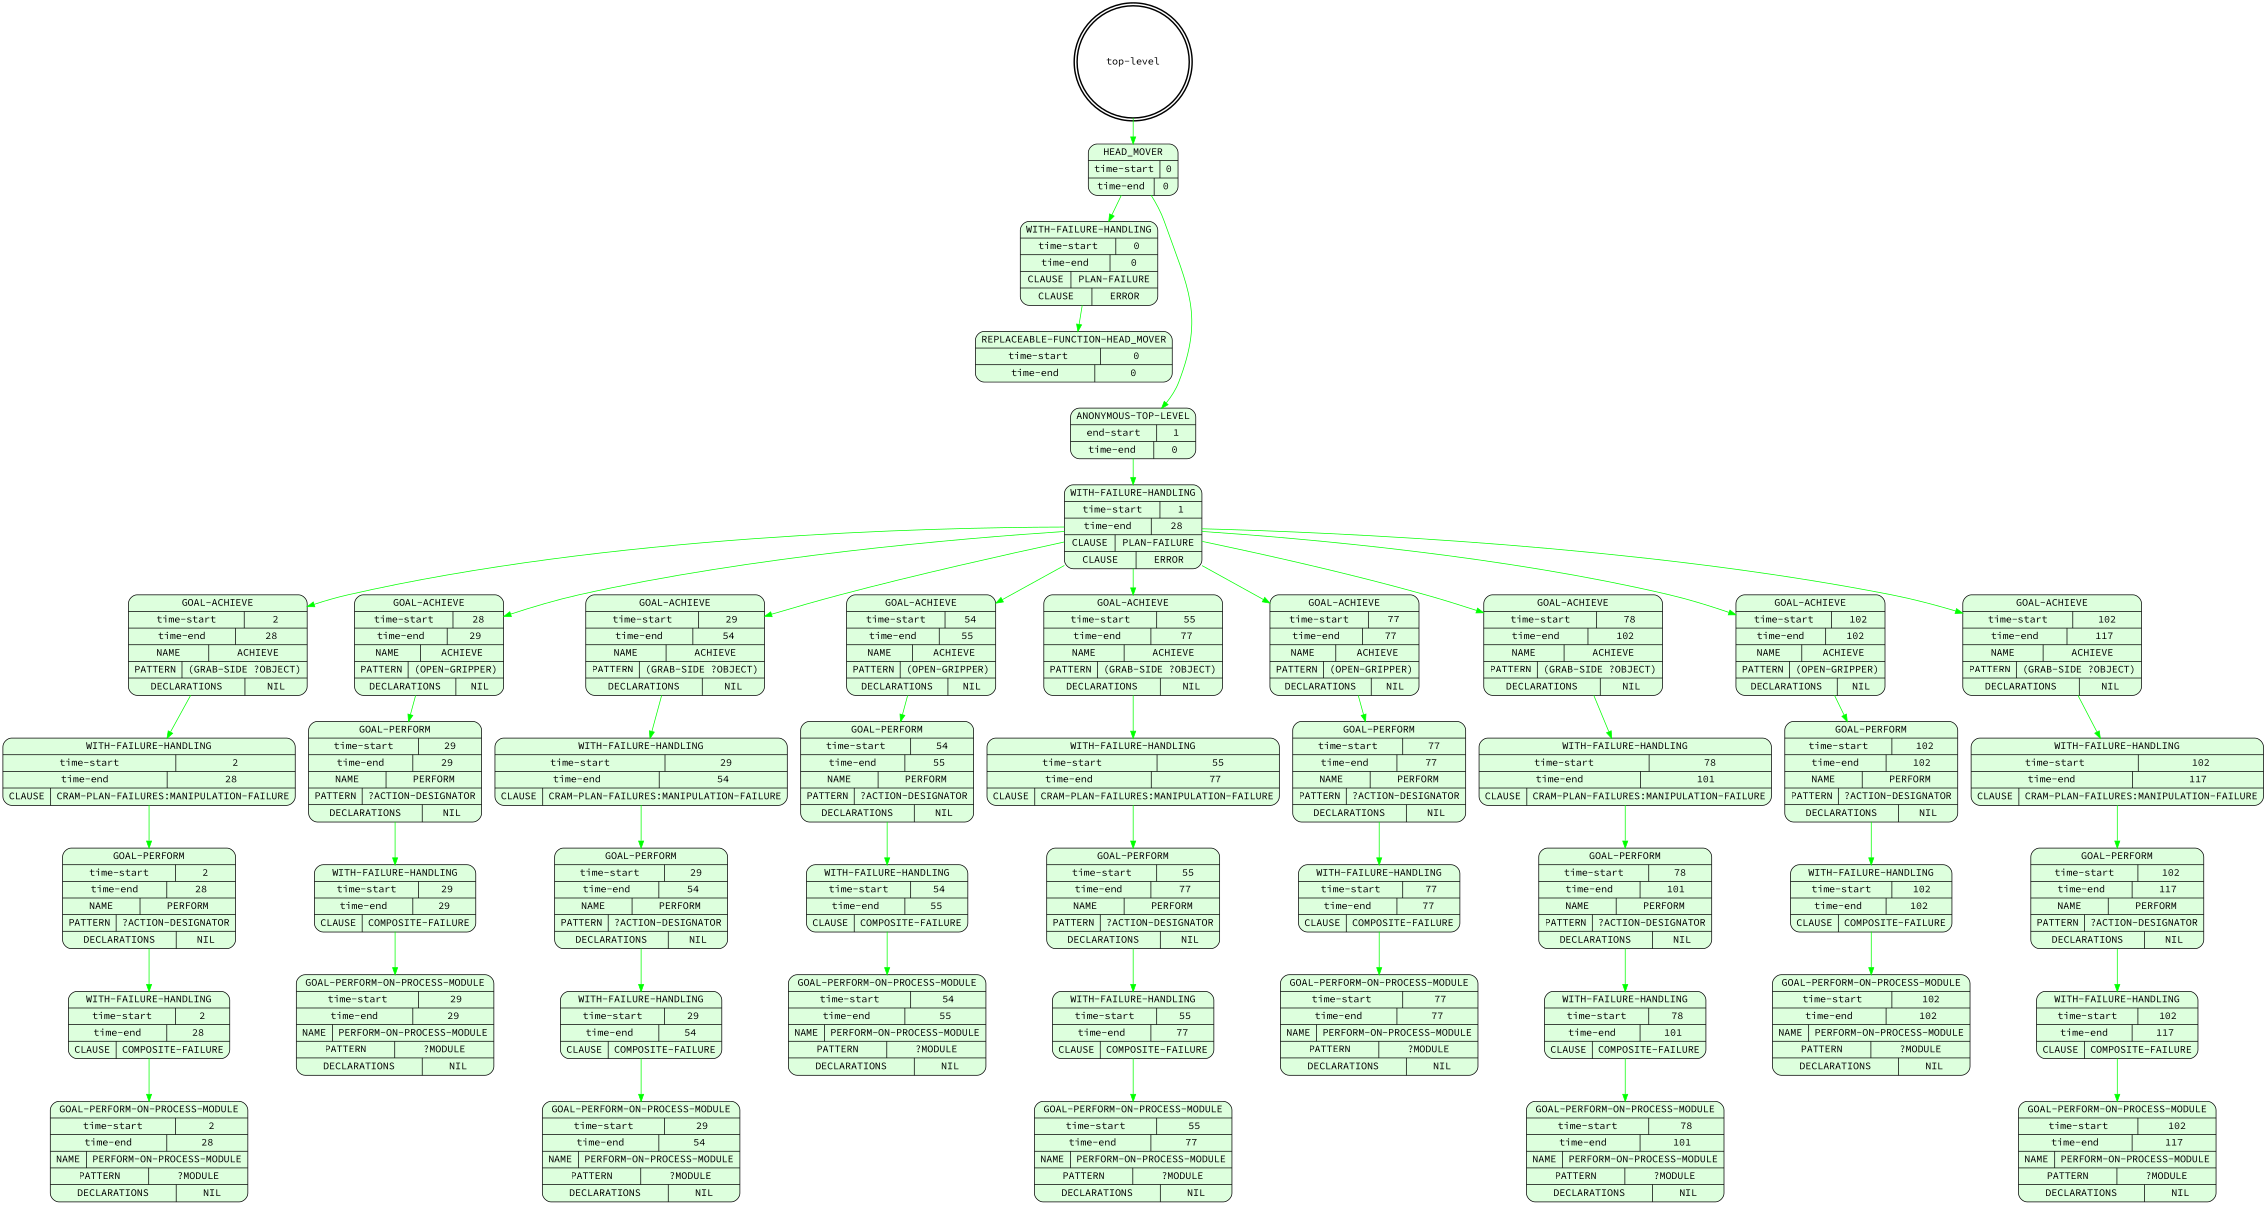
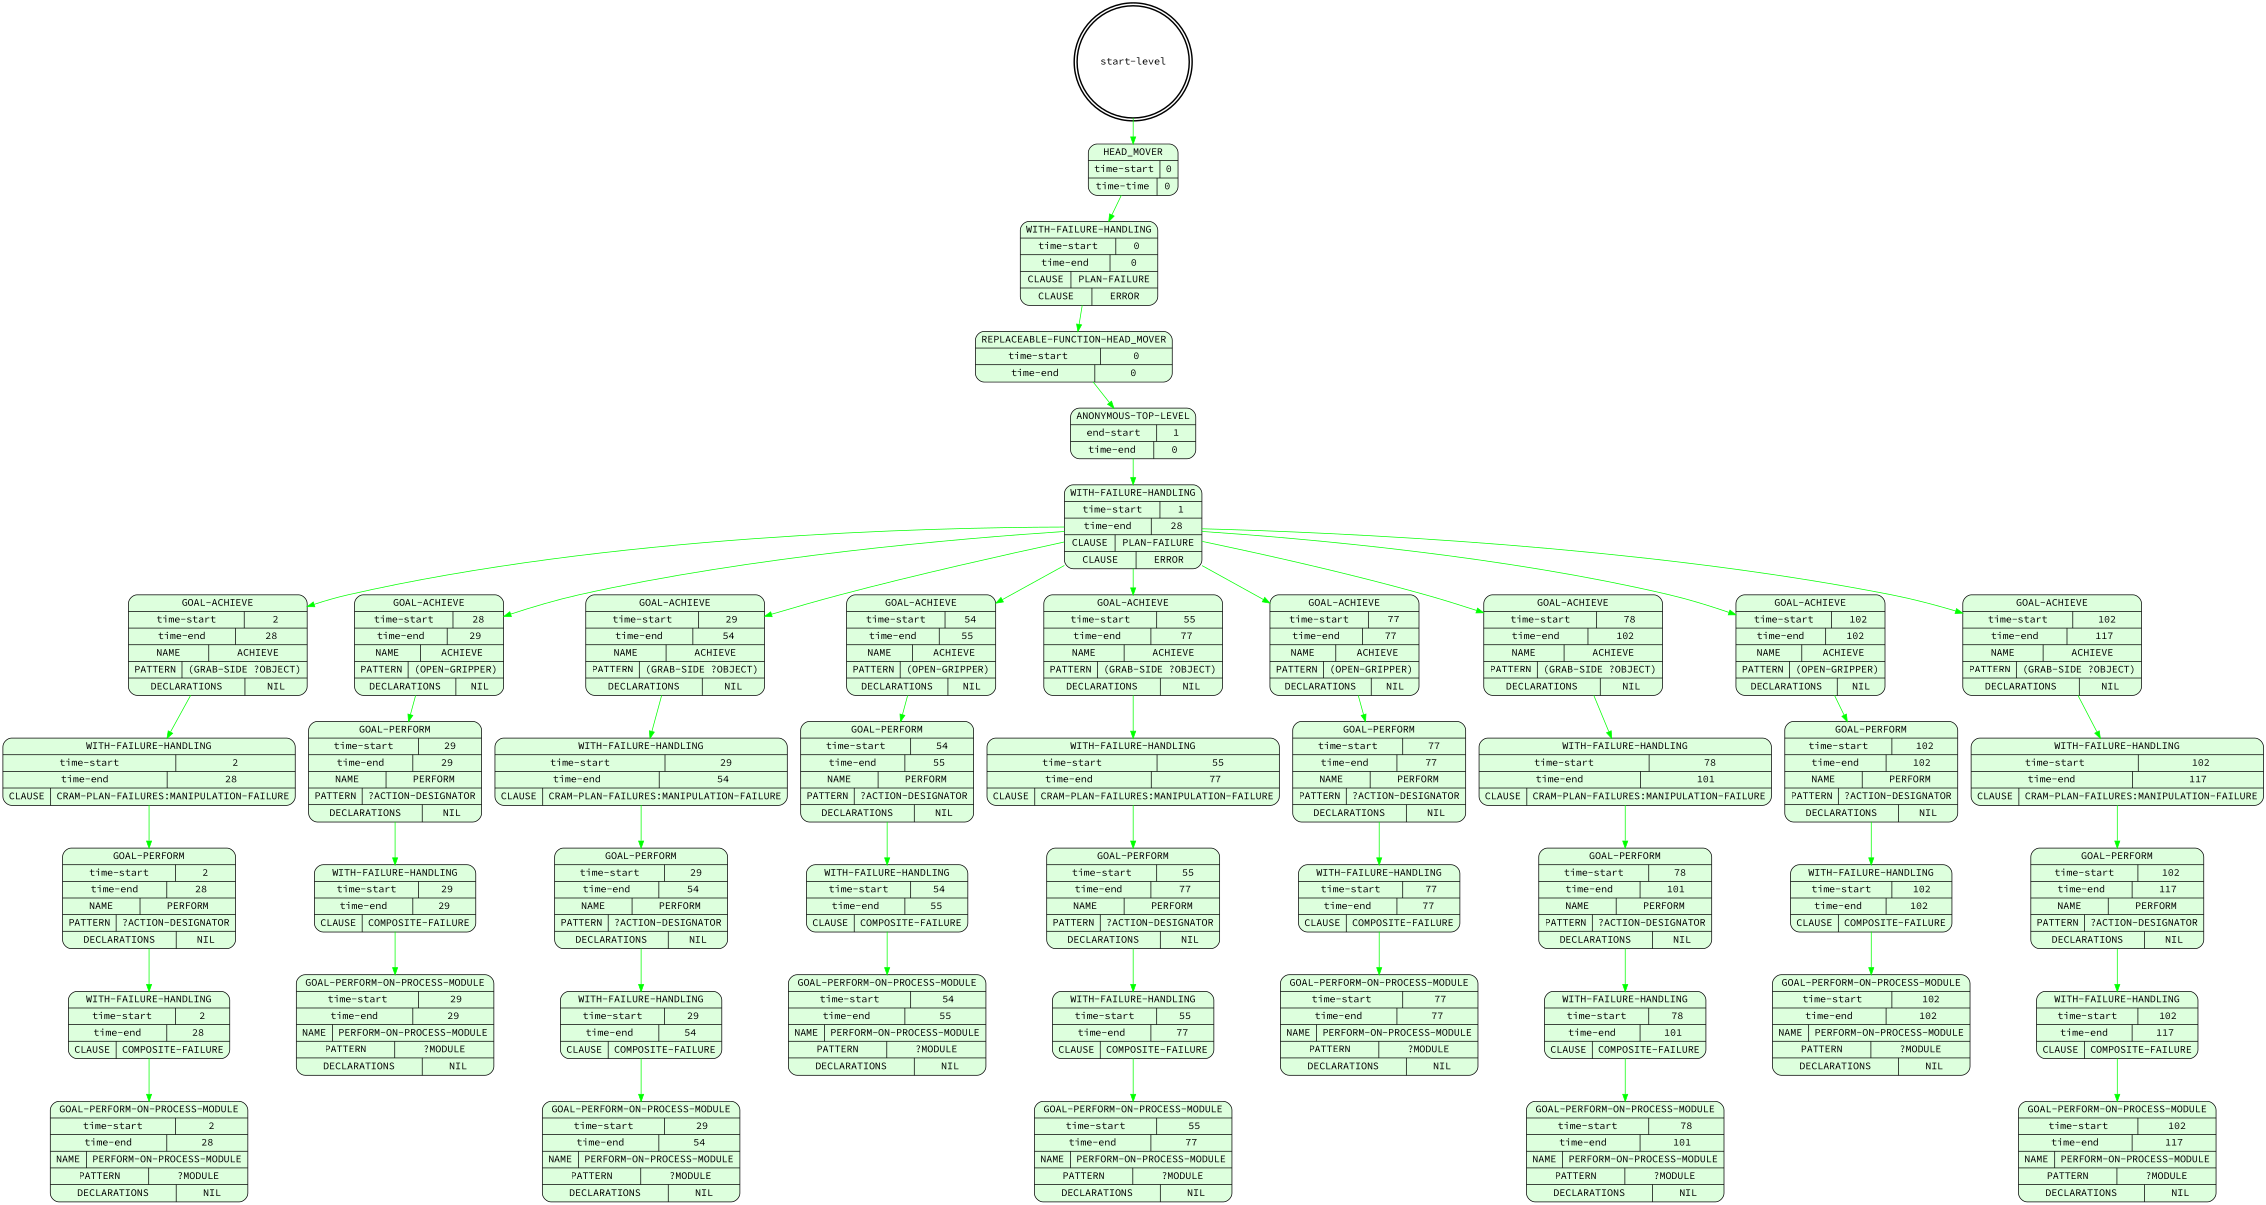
  digraph {
    fontname="Source Code Pro"
    node [fontname="Source Code Pro" shape=Mrecord style=filled fillcolor="#ddffdd"]
    edge [color=green fontname="Source Code Pro"]
-   n1 [label="top-level" shape=doublecircle style=bold fillcolor=""]
-   n2 [label="{HEAD_MOVER|{time-start | 0}|{time-end | 0}}"]
+   n1 [label="start-level" shape=doublecircle style=bold fillcolor=""]
+   n2 [label="{HEAD_MOVER|{time-start | 0}|{time-time | 0}}"]
    n3 [label="{WITH-FAILURE-HANDLING|{time-start | 0}|{time-end | 0}|{CLAUSE | PLAN-FAILURE}|{CLAUSE | ERROR}}"]
    n4 [label="{REPLACEABLE-FUNCTION-HEAD_MOVER|{time-start | 0}|{time-end | 0}}"]
    n5 [label="{ANONYMOUS-TOP-LEVEL|{end-start | 1}|{time-end | 0}}"]
    n6 [label="{WITH-FAILURE-HANDLING|{time-start | 1}|{time-end | 28}|{CLAUSE | PLAN-FAILURE}|{CLAUSE | ERROR}}"]
    n7 [label="{GOAL-ACHIEVE|{time-start | 2}|{time-end | 28}|{NAME | ACHIEVE}|{PATTERN | (GRAB-SIDE ?OBJECT)}|{DECLARATIONS | NIL}}"]
    n8 [label="{GOAL-ACHIEVE|{time-start | 28}|{time-end | 29}|{NAME | ACHIEVE}|{PATTERN | (OPEN-GRIPPER)}|{DECLARATIONS | NIL}}"]
    n9 [label="{GOAL-ACHIEVE|{time-start | 29}|{time-end | 54}|{NAME | ACHIEVE}|{PATTERN | (GRAB-SIDE ?OBJECT)}|{DECLARATIONS | NIL}}"]
    n10 [label="{GOAL-ACHIEVE|{time-start | 54}|{time-end | 55}|{NAME | ACHIEVE}|{PATTERN | (OPEN-GRIPPER)}|{DECLARATIONS | NIL}}"]
    n11 [label="{GOAL-ACHIEVE|{time-start | 55}|{time-end | 77}|{NAME | ACHIEVE}|{PATTERN | (GRAB-SIDE ?OBJECT)}|{DECLARATIONS | NIL}}"]
    n12 [label="{GOAL-ACHIEVE|{time-start | 77}|{time-end | 77}|{NAME | ACHIEVE}|{PATTERN | (OPEN-GRIPPER)}|{DECLARATIONS | NIL}}"]
    n13 [label="{GOAL-ACHIEVE|{time-start | 78}|{time-end | 102}|{NAME | ACHIEVE}|{PATTERN | (GRAB-SIDE ?OBJECT)}|{DECLARATIONS | NIL}}"]
    n14 [label="{GOAL-ACHIEVE|{time-start | 102}|{time-end | 102}|{NAME | ACHIEVE}|{PATTERN | (OPEN-GRIPPER)}|{DECLARATIONS | NIL}}"]
    n15 [label="{GOAL-ACHIEVE|{time-start | 102}|{time-end | 117}|{NAME | ACHIEVE}|{PATTERN | (GRAB-SIDE ?OBJECT)}|{DECLARATIONS | NIL}}"]
    n16 [label="{WITH-FAILURE-HANDLING|{time-start | 2}|{time-end | 28}|{CLAUSE | CRAM-PLAN-FAILURES:MANIPULATION-FAILURE}}"]
    n17 [label="{GOAL-PERFORM|{time-start | 29}|{time-end | 29}|{NAME | PERFORM}|{PATTERN | ?ACTION-DESIGNATOR}|{DECLARATIONS | NIL}}"]
    n18 [label="{WITH-FAILURE-HANDLING|{time-start | 29}|{time-end | 54}|{CLAUSE | CRAM-PLAN-FAILURES:MANIPULATION-FAILURE}}"]
    n19 [label="{GOAL-PERFORM|{time-start | 54}|{time-end | 55}|{NAME | PERFORM}|{PATTERN | ?ACTION-DESIGNATOR}|{DECLARATIONS | NIL}}"]
    n20 [label="{WITH-FAILURE-HANDLING|{time-start | 55}|{time-end | 77}|{CLAUSE | CRAM-PLAN-FAILURES:MANIPULATION-FAILURE}}"]
    n21 [label="{GOAL-PERFORM|{time-start | 77}|{time-end | 77}|{NAME | PERFORM}|{PATTERN | ?ACTION-DESIGNATOR}|{DECLARATIONS | NIL}}"]
    n22 [label="{WITH-FAILURE-HANDLING|{time-start | 78}|{time-end | 101}|{CLAUSE | CRAM-PLAN-FAILURES:MANIPULATION-FAILURE}}"]
    n23 [label="{GOAL-PERFORM|{time-start | 102}|{time-end | 102}|{NAME | PERFORM}|{PATTERN | ?ACTION-DESIGNATOR}|{DECLARATIONS | NIL}}"]
    n24 [label="{WITH-FAILURE-HANDLING|{time-start | 102}|{time-end | 117}|{CLAUSE | CRAM-PLAN-FAILURES:MANIPULATION-FAILURE}}"]
    n25 [label="{GOAL-PERFORM|{time-start | 2}|{time-end | 28}|{NAME | PERFORM}|{PATTERN | ?ACTION-DESIGNATOR}|{DECLARATIONS | NIL}}"]
    n26 [label="{WITH-FAILURE-HANDLING|{time-start | 2}|{time-end | 28}|{CLAUSE | COMPOSITE-FAILURE}}"]
    n27 [label="{GOAL-PERFORM-ON-PROCESS-MODULE|{time-start | 2}|{time-end | 28}|{NAME | PERFORM-ON-PROCESS-MODULE}|{PATTERN | ?MODULE}|{DECLARATIONS | NIL}}"]
    n28 [label="{WITH-FAILURE-HANDLING|{time-start | 29}|{time-end | 29}|{CLAUSE | COMPOSITE-FAILURE}}"]
    n29 [label="{GOAL-PERFORM-ON-PROCESS-MODULE|{time-start | 29}|{time-end | 29}|{NAME | PERFORM-ON-PROCESS-MODULE}|{PATTERN | ?MODULE}|{DECLARATIONS | NIL}}"]
    n30 [label="{GOAL-PERFORM|{time-start | 29}|{time-end | 54}|{NAME | PERFORM}|{PATTERN | ?ACTION-DESIGNATOR}|{DECLARATIONS | NIL}}"]
    n31 [label="{WITH-FAILURE-HANDLING|{time-start | 29}|{time-end | 54}|{CLAUSE | COMPOSITE-FAILURE}}"]
    n32 [label="{GOAL-PERFORM-ON-PROCESS-MODULE|{time-start | 29}|{time-end | 54}|{NAME | PERFORM-ON-PROCESS-MODULE}|{PATTERN | ?MODULE}|{DECLARATIONS | NIL}}"]
    n33 [label="{WITH-FAILURE-HANDLING|{time-start | 54}|{time-end | 55}|{CLAUSE | COMPOSITE-FAILURE}}"]
    n34 [label="{GOAL-PERFORM-ON-PROCESS-MODULE|{time-start | 54}|{time-end | 55}|{NAME | PERFORM-ON-PROCESS-MODULE}|{PATTERN | ?MODULE}|{DECLARATIONS | NIL}}"]
    n35 [label="{GOAL-PERFORM|{time-start | 55}|{time-end | 77}|{NAME | PERFORM}|{PATTERN | ?ACTION-DESIGNATOR}|{DECLARATIONS | NIL}}"]
    n36 [label="{WITH-FAILURE-HANDLING|{time-start | 55}|{time-end | 77}|{CLAUSE | COMPOSITE-FAILURE}}"]
    n37 [label="{GOAL-PERFORM-ON-PROCESS-MODULE|{time-start | 55}|{time-end | 77}|{NAME | PERFORM-ON-PROCESS-MODULE}|{PATTERN | ?MODULE}|{DECLARATIONS | NIL}}"]
    n38 [label="{WITH-FAILURE-HANDLING|{time-start | 77}|{time-end | 77}|{CLAUSE | COMPOSITE-FAILURE}}"]
    n39 [label="{GOAL-PERFORM-ON-PROCESS-MODULE|{time-start | 77}|{time-end | 77}|{NAME | PERFORM-ON-PROCESS-MODULE}|{PATTERN | ?MODULE}|{DECLARATIONS | NIL}}"]
    n40 [label="{GOAL-PERFORM|{time-start | 78}|{time-end | 101}|{NAME | PERFORM}|{PATTERN | ?ACTION-DESIGNATOR}|{DECLARATIONS | NIL}}"]
    n41 [label="{WITH-FAILURE-HANDLING|{time-start | 78}|{time-end | 101}|{CLAUSE | COMPOSITE-FAILURE}}"]
    n42 [label="{GOAL-PERFORM-ON-PROCESS-MODULE|{time-start | 78}|{time-end | 101}|{NAME | PERFORM-ON-PROCESS-MODULE}|{PATTERN | ?MODULE}|{DECLARATIONS | NIL}}"]
    n43 [label="{WITH-FAILURE-HANDLING|{time-start | 102}|{time-end | 102}|{CLAUSE | COMPOSITE-FAILURE}}"]
    n44 [label="{GOAL-PERFORM-ON-PROCESS-MODULE|{time-start | 102}|{time-end | 102}|{NAME | PERFORM-ON-PROCESS-MODULE}|{PATTERN | ?MODULE}|{DECLARATIONS | NIL}}"]
    n45 [label="{GOAL-PERFORM|{time-start | 102}|{time-end | 117}|{NAME | PERFORM}|{PATTERN | ?ACTION-DESIGNATOR}|{DECLARATIONS | NIL}}"]
    n46 [label="{WITH-FAILURE-HANDLING|{time-start | 102}|{time-end | 117}|{CLAUSE | COMPOSITE-FAILURE}}"]
    n47 [label="{GOAL-PERFORM-ON-PROCESS-MODULE|{time-start | 102}|{time-end | 117}|{NAME | PERFORM-ON-PROCESS-MODULE}|{PATTERN | ?MODULE}|{DECLARATIONS | NIL}}"]
    n1 -> n2
    n2 -> n3
    n3 -> n4
-   n2 -> n5
+   n4 -> n5
    n5 -> n6
    n6 -> n7
    n6 -> n8
    n6 -> n9
    n6 -> n10
    n6 -> n11
    n6 -> n12
    n6 -> n13
    n6 -> n14
    n6 -> n15
    n7 -> n16
    n8 -> n17
    n9 -> n18
    n10 -> n19
    n11 -> n20
    n12 -> n21
    n13 -> n22
    n14 -> n23
    n15 -> n24
    n16 -> n25
    n17 -> n28
    n18 -> n30
    n19 -> n33
    n20 -> n35
    n21 -> n38
    n22 -> n40
    n23 -> n43
    n24 -> n45
    n25 -> n26
    n26 -> n27
    n28 -> n29
    n30 -> n31
    n31 -> n32
    n33 -> n34
    n35 -> n36
    n36 -> n37
    n38 -> n39
    n40 -> n41
    n41 -> n42
    n43 -> n44
    n45 -> n46
    n46 -> n47
  }
